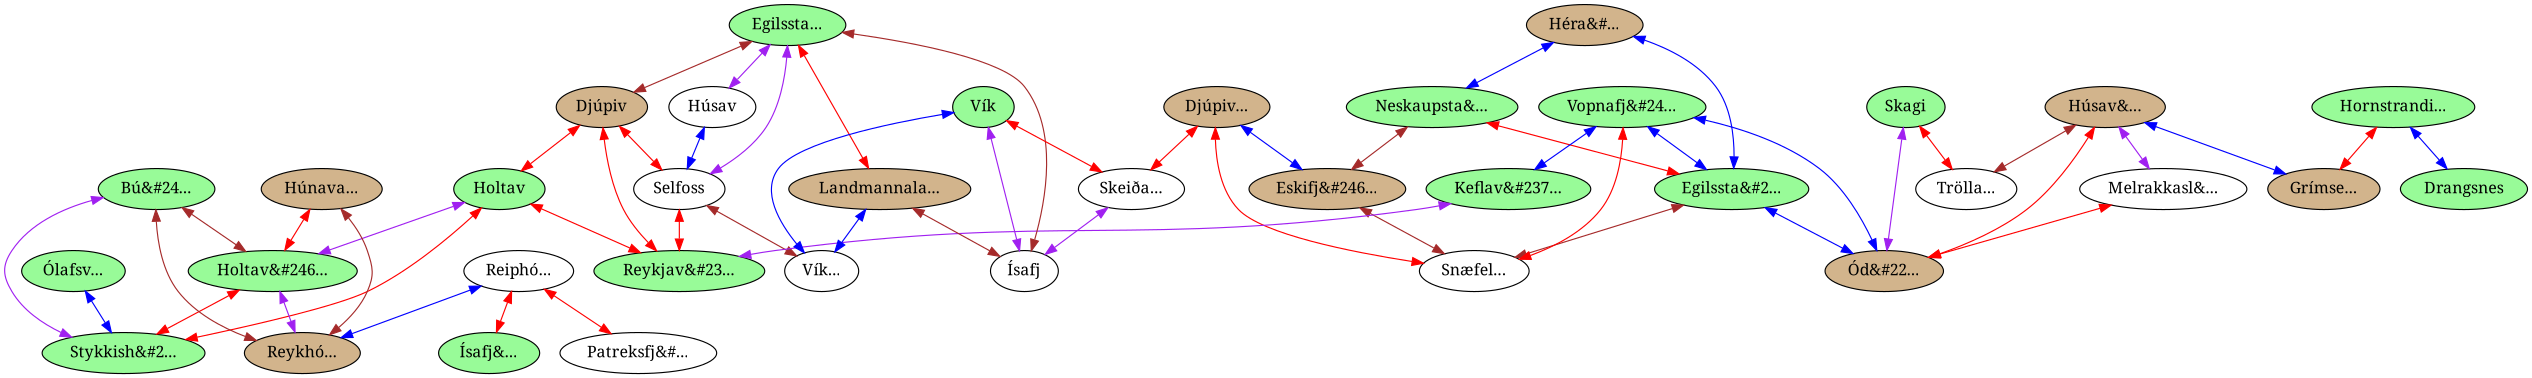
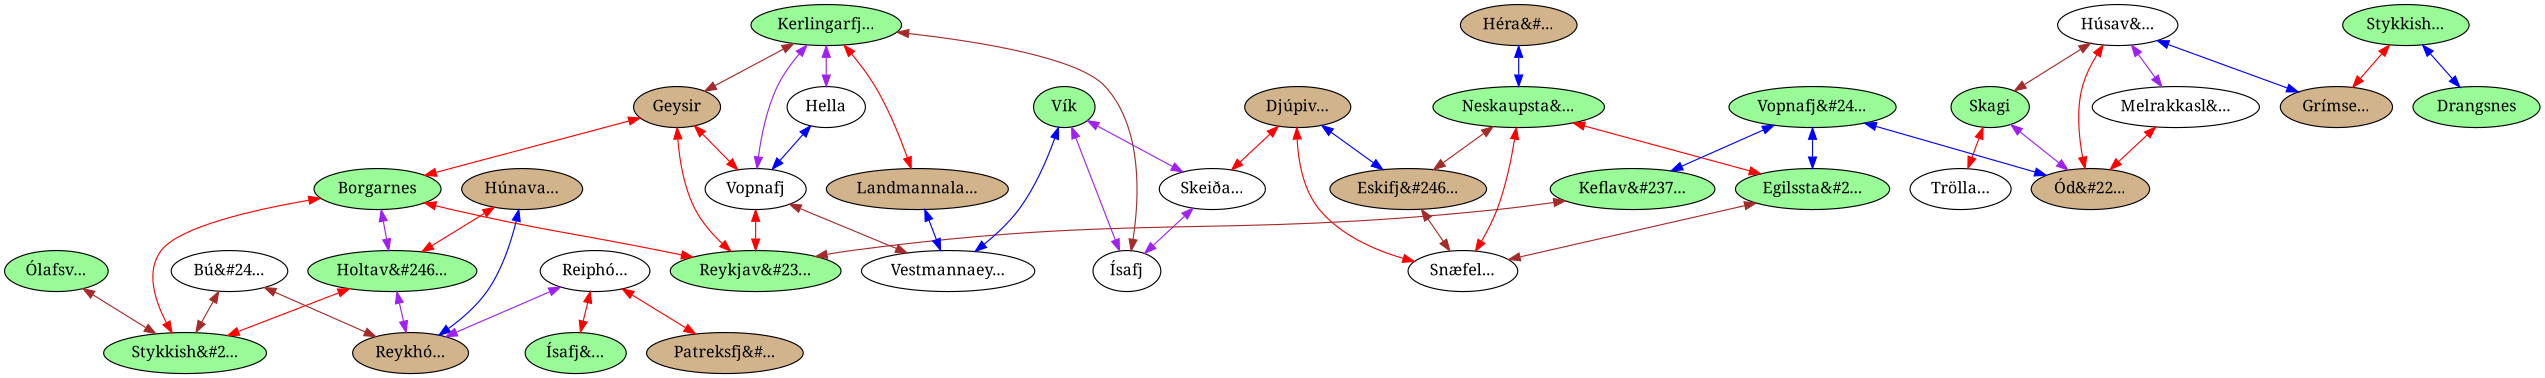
  graph {
    fontname="Noto Serif"
    node [fillcolor=palegreen fontname="Noto Serif" style=filled]
    edge [color=red dir=both fontname="Noto Serif"]
-   n1 [label=Holtav]
+   n1 [label=Borgarnes]
    n2 [label="Holtav&#246..."]
    n3 [label="Reykjav&#23..."]
    n4 [label="Stykkish&#2..."]
    n5 [fillcolor=tan label="Reykh&#243;..."]
-   n6 [label="B&#250;&#24..."]
+   n6 [fillcolor=white label="B&#250;&#24..."]
    n7 [fillcolor=tan label="Dj&#250;piv..."]
    n8 [fillcolor=tan label="Eskifj&#246..."]
    n9 [fillcolor=white label="Skei&#240;a..."]
    n10 [fillcolor=white label="Sn&#230;fel..."]
    n11 [fillcolor=white label="Ísafj"]
    n12 [label=Drangsnes]
    n13 [label="Egilssta&#2..."]
    n14 [fillcolor=tan label="&#211;d&#22..."]
-   n15 [fillcolor=tan label="Djúpiv"]
-   n16 [fillcolor=white label=Selfoss]
-   n17 [fillcolor=white label="Vík..."]
+   n15 [fillcolor=tan label=Geysir]
+   n16 [fillcolor=white label=Vopnafj]
+   n17 [fillcolor=white label="Vestmannaey..."]
    n18 [fillcolor=tan label="Gr&#237;mse..."]
-   n19 [fillcolor=white label="Húsav"]
+   n19 [fillcolor=white label=Hella]
    n20 [fillcolor=tan label="H&#233;ra&#..."]
    n21 [label="Neskaupsta&..."]
-   n22 [label="Hornstrandi..."]
+   n22 [label="Stykkish..."]
    n23 [fillcolor=tan label="H&#250;nava..."]
    n24 [label=Skagi]
    n25 [fillcolor=white label="Tr&#246;lla..."]
-   n26 [fillcolor=tan label="H&#250;sav&..."]
+   n26 [fillcolor=white label="H&#250;sav&..."]
    n27 [fillcolor=white label="Melrakkasl&..."]
    n28 [label="&#205;safj&..."]
    n29 [label="Keflav&#237..."]
-   n30 [label="Egilssta..."]
+   n30 [label="Kerlingarfj..."]
    n31 [fillcolor=tan label="Landmannala..."]
    n32 [label="&#211;lafsv..."]
-   n33 [fillcolor=white label="Patreksfj&#..."]
+   n33 [fillcolor=tan label="Patreksfj&#..."]
    n34 [fillcolor=white label="Reiph&#243;..."]
    n35 [label="V&#237;k"]
    n36 [label="Vopnafj&#24..."]
    n1 -- n2 [color=purple]
    n1 -- n3
    n1 -- n4
    n2 -- n4
    n2 -- n5 [color=purple]
-   n6 -- n2 [color=brown]
-   n6 -- n4 [color=purple]
+   n6 -- n4 [color=brown]
    n6 -- n5 [color=brown]
    n7 -- n8 [color=blue]
    n7 -- n9
    n7 -- n10
    n8 -- n10 [color=brown]
    n9 -- n11 [color=purple]
    n13 -- n10 [color=brown]
-   n13 -- n14 [color=blue]
    n15 -- n1
    n15 -- n3
    n15 -- n16
    n16 -- n3
    n16 -- n17 [color=brown]
    n19 -- n16 [color=blue]
-   n20 -- n13 [color=blue]
    n20 -- n21 [color=blue]
    n21 -- n8 [color=brown]
-   n36 -- n10
+   n21 -- n10
    n21 -- n13
    n22 -- n12 [color=blue]
    n22 -- n18
    n23 -- n2
-   n23 -- n5 [color=brown]
+   n23 -- n5 [color=blue]
    n24 -- n14 [color=purple]
    n24 -- n25
    n26 -- n14
    n26 -- n18 [color=blue]
-   n26 -- n25 [color=brown]
+   n26 -- n24 [color=brown]
    n26 -- n27 [color=purple]
    n27 -- n14
-   n29 -- n3 [color=purple]
+   n29 -- n3 [color=brown]
    n30 -- n11 [color=brown]
    n30 -- n15 [color=brown]
    n30 -- n16 [color=purple]
    n30 -- n19 [color=purple]
    n30 -- n31
-   n31 -- n11 [color=brown]
    n31 -- n17 [color=blue]
-   n32 -- n4 [color=blue]
-   n34 -- n5 [color=blue]
+   n32 -- n4 [color=brown]
+   n34 -- n5 [color=purple]
    n34 -- n28
    n34 -- n33
-   n35 -- n9
+   n35 -- n9 [color=purple]
    n35 -- n11 [color=purple]
    n35 -- n17 [color=blue]
    n36 -- n13 [color=blue]
    n36 -- n14 [color=blue]
    n36 -- n29 [color=blue]
  }
